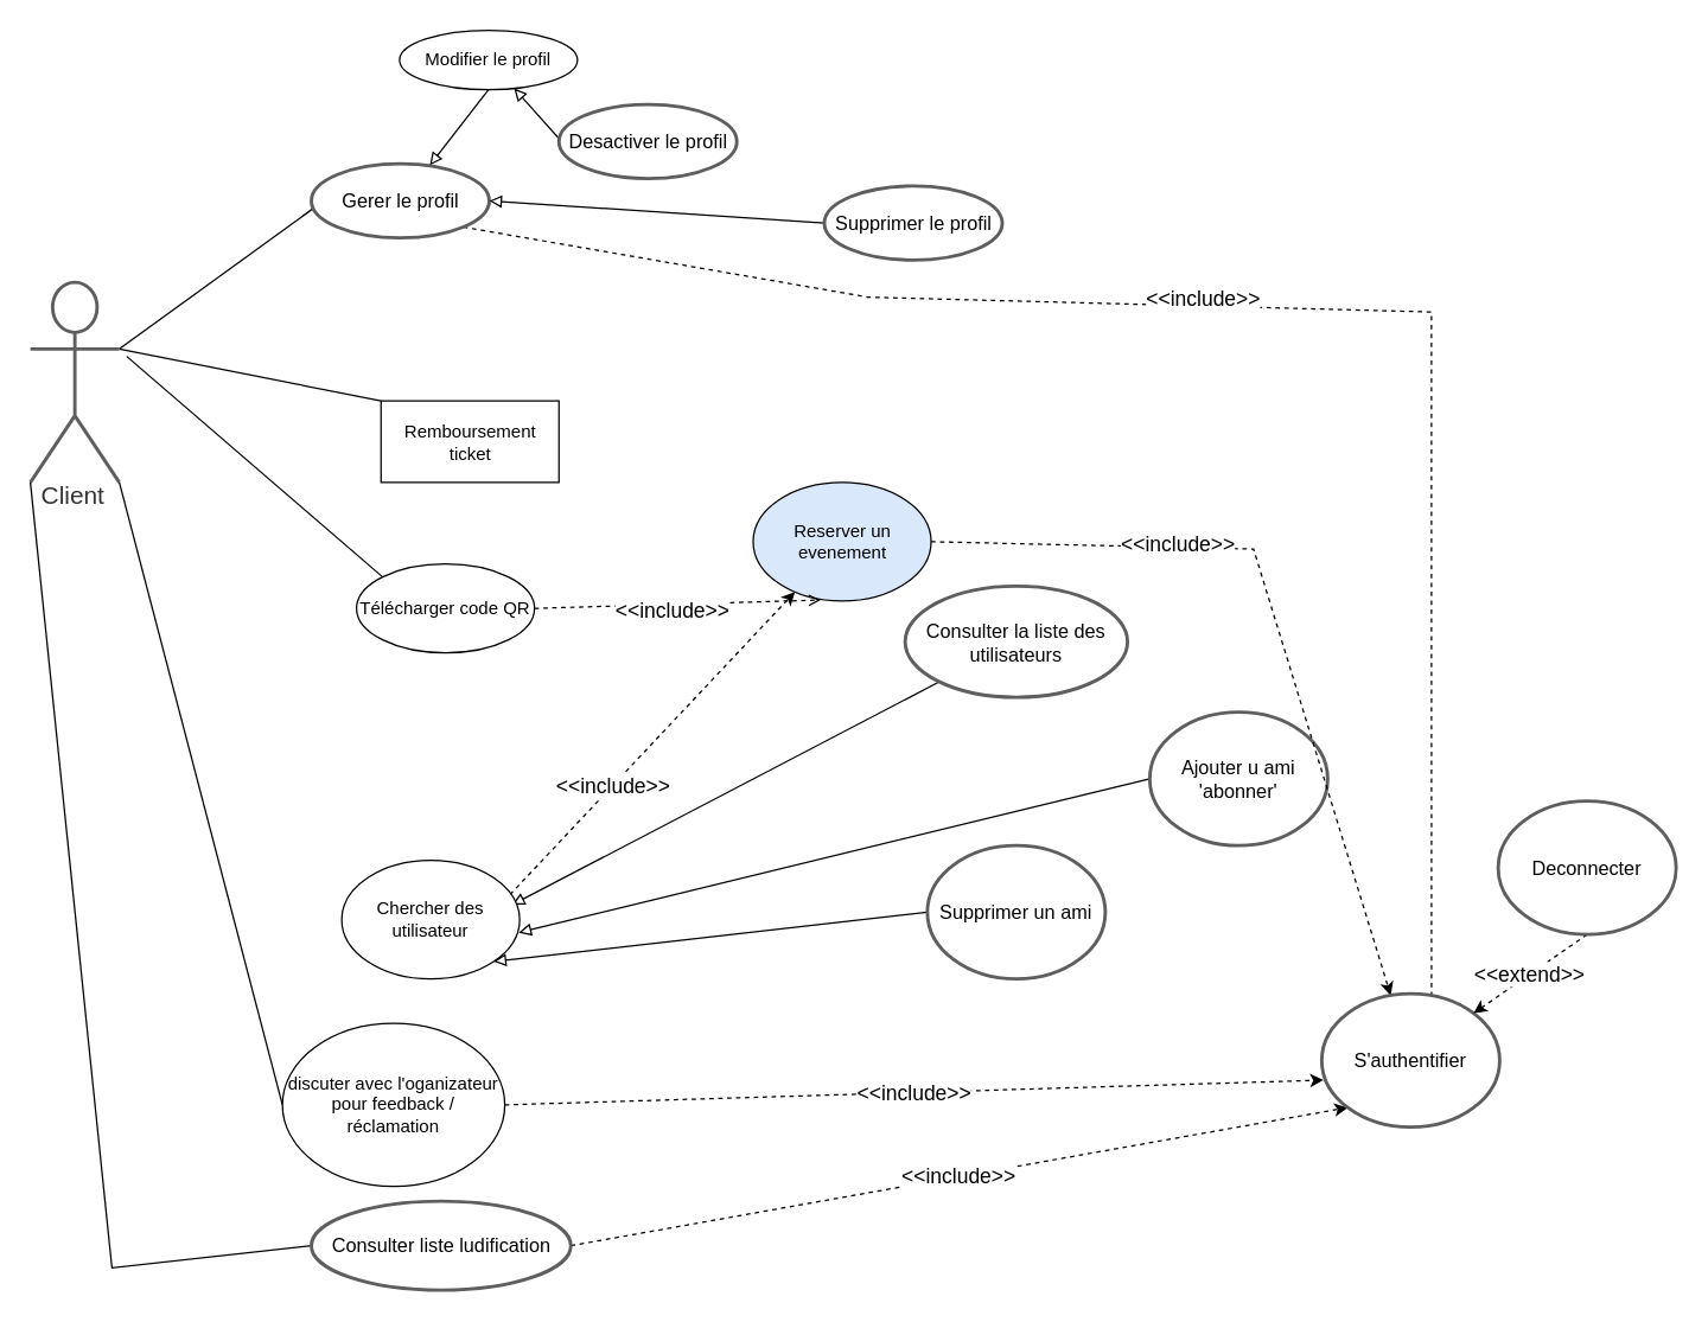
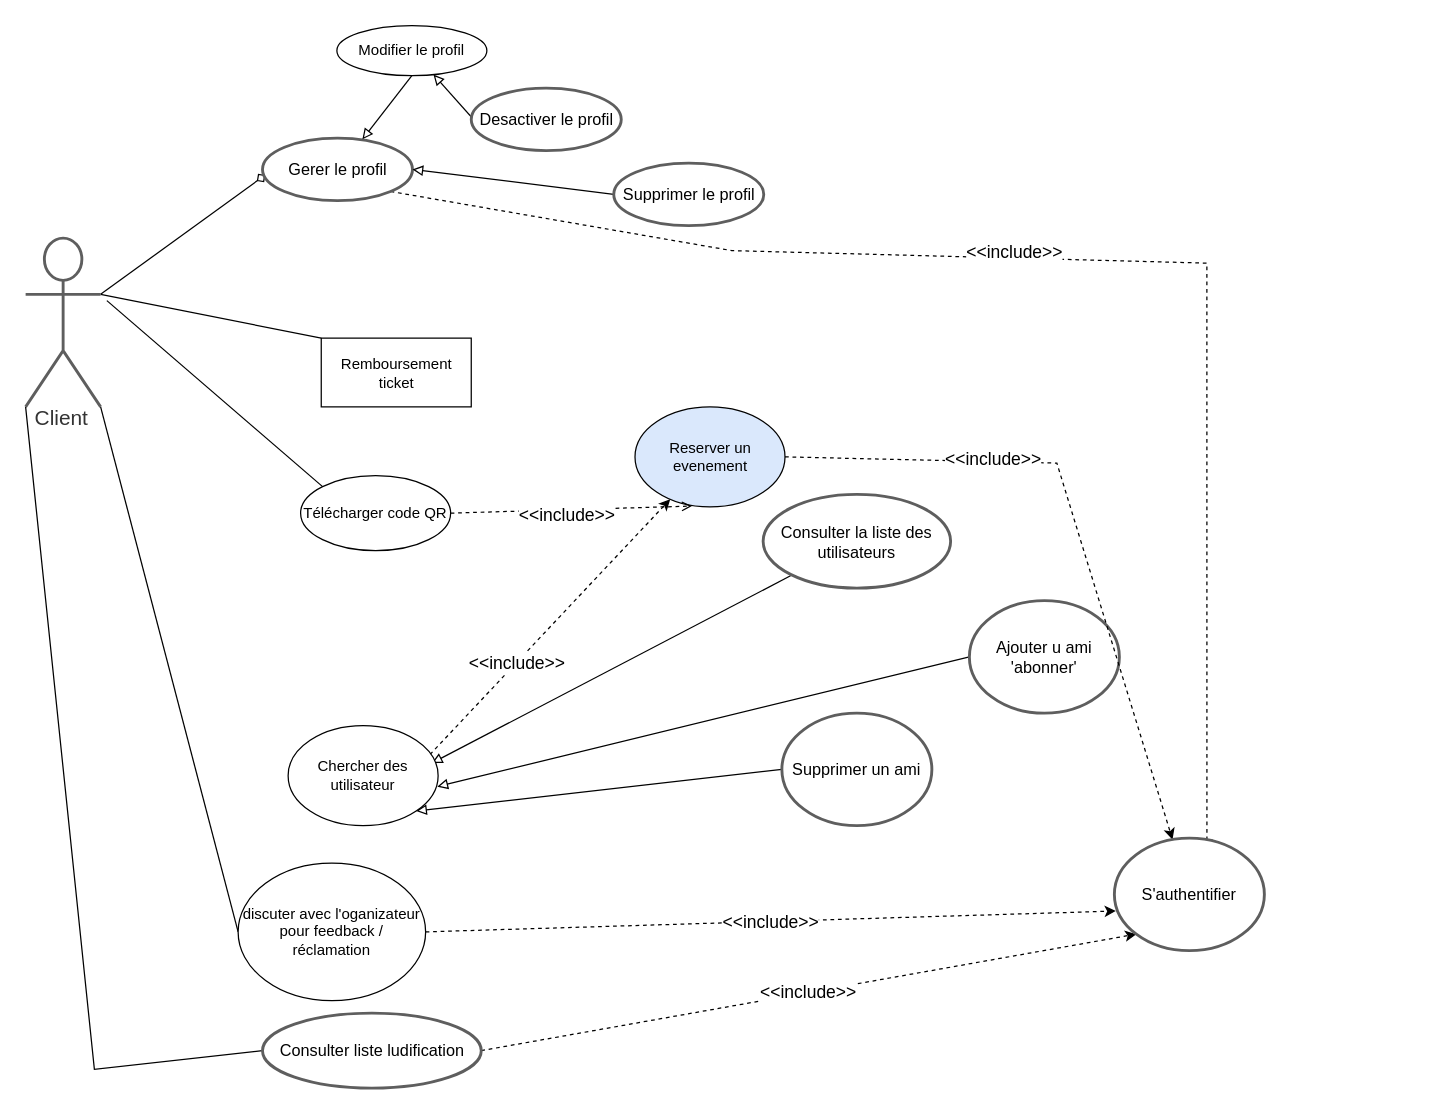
  <mxCell id="0" />
  <mxCell id="1" parent="0" />
- <mxCell id="2" style="edgeStyle=none;rounded=0;orthogonalLoop=1;jettySize=auto;html=1;exitX=1;exitY=0.333;exitDx=0;exitDy=0;exitPerimeter=0;entryX=0.019;entryY=0.588;entryDx=0;entryDy=0;entryPerimeter=0;fontSize=18;endArrow=none;endFill=0;" edge="1" parent="1" source="5" target="8"><mxGeometry relative="1" as="geometry" /></mxCell>
+ <mxCell id="2" style="edgeStyle=none;rounded=0;orthogonalLoop=1;jettySize=auto;html=1;exitX=1;exitY=0.333;exitDx=0;exitDy=0;exitPerimeter=0;entryX=0.019;entryY=0.588;entryDx=0;entryDy=0;entryPerimeter=0;fontSize=18;endArrow=diamond;endFill=0;" edge="1" parent="1" source="5" target="8"><mxGeometry relative="1" as="geometry" /></mxCell>
  <mxCell id="3" style="edgeStyle=none;rounded=0;orthogonalLoop=1;jettySize=auto;html=1;exitX=1;exitY=0.333;exitDx=0;exitDy=0;exitPerimeter=0;entryX=0;entryY=0;entryDx=0;entryDy=0;fontSize=18;endArrow=none;endFill=0;" edge="1" parent="1" source="5" target="25"><mxGeometry relative="1" as="geometry" /></mxCell>
  <mxCell id="4" style="edgeStyle=none;rounded=0;orthogonalLoop=1;jettySize=auto;html=1;exitX=1;exitY=1;exitDx=0;exitDy=0;exitPerimeter=0;entryX=0;entryY=0.5;entryDx=0;entryDy=0;fontSize=14;endArrow=none;endFill=0;" edge="1" parent="1" source="5" target="32"><mxGeometry relative="1" as="geometry" /></mxCell>
  <mxCell id="5" value="Client" style="html=1;overflow=block;blockSpacing=1;shape=umlActor;labelPosition=center;verticalLabelPosition=bottom;verticalAlign=top;whiteSpace=nowrap;fontSize=16.7;fontColor=#333333;align=center;spacing=0;strokeColor=#5e5e5e;strokeOpacity=100;rounded=1;absoluteArcSize=1;arcSize=9;strokeWidth=2.3;lucidId=Zoit8c.qYpQ7;" vertex="1" parent="1"><mxGeometry x="20" y="190" width="60" height="135" as="geometry" /></mxCell>
  <mxCell id="6" style="edgeStyle=none;rounded=0;orthogonalLoop=1;jettySize=auto;html=1;exitX=1;exitY=1;exitDx=0;exitDy=0;entryX=0.617;entryY=0.111;entryDx=0;entryDy=0;entryPerimeter=0;dashed=1;fontSize=14;endArrow=classic;endFill=1;" edge="1" parent="1" source="8" target="33"><mxGeometry relative="1" as="geometry"><Array as="points"><mxPoint x="585" y="200" /><mxPoint x="965" y="210" /></Array></mxGeometry></mxCell>
  <mxCell id="7" value="&amp;lt;&amp;lt;include&amp;gt;&amp;gt;" style="edgeLabel;html=1;align=center;verticalAlign=middle;resizable=0;points=[];fontSize=14;" vertex="1" connectable="0" parent="6"><mxGeometry x="-0.107" y="5" relative="1" as="geometry"><mxPoint as="offset" /></mxGeometry></mxCell>
  <mxCell id="8" value="Gerer le profil" style="html=1;overflow=block;blockSpacing=1;whiteSpace=wrap;ellipse;fontSize=13;spacing=3.8;strokeColor=#5e5e5e;strokeOpacity=100;rounded=1;absoluteArcSize=1;arcSize=9;strokeWidth=2.3;lucidId=3sitsereLQRn;" vertex="1" parent="1"><mxGeometry x="209.5" y="110" width="120" height="50" as="geometry" /></mxCell>
  <mxCell id="9" style="edgeStyle=none;rounded=0;orthogonalLoop=1;jettySize=auto;html=1;exitX=0;exitY=1;exitDx=0;exitDy=0;fontSize=18;endArrow=block;endFill=0;" edge="1" parent="1" source="10" target="21"><mxGeometry relative="1" as="geometry" /></mxCell>
  <mxCell id="10" value="Desactiver le profil" style="html=1;overflow=block;blockSpacing=1;whiteSpace=wrap;ellipse;fontSize=13;spacing=3.8;strokeColor=#5e5e5e;strokeOpacity=100;rounded=1;absoluteArcSize=1;arcSize=9;strokeWidth=2.3;lucidId=jtitNFk_JNwB;" vertex="1" parent="1"><mxGeometry x="376.5" y="70" width="120" height="50" as="geometry" /></mxCell>
  <mxCell id="11" style="edgeStyle=none;rounded=0;orthogonalLoop=1;jettySize=auto;html=1;exitX=0;exitY=0.5;exitDx=0;exitDy=0;entryX=0;entryY=1;entryDx=0;entryDy=0;entryPerimeter=0;fontSize=14;endArrow=none;endFill=0;" edge="1" parent="1" source="13" target="5"><mxGeometry relative="1" as="geometry"><Array as="points"><mxPoint x="75" y="855" /></Array></mxGeometry></mxCell>
  <mxCell id="12" value="&amp;lt;&amp;lt;include&amp;gt;&amp;gt;" style="edgeStyle=none;rounded=0;orthogonalLoop=1;jettySize=auto;html=1;exitX=1;exitY=0.5;exitDx=0;exitDy=0;entryX=0;entryY=1;entryDx=0;entryDy=0;fontSize=14;endArrow=classic;endFill=1;dashed=1;" edge="1" parent="1" source="13" target="33"><mxGeometry relative="1" as="geometry" /></mxCell>
  <mxCell id="13" value="Consulter liste ludification" style="html=1;overflow=block;blockSpacing=1;whiteSpace=wrap;ellipse;fontSize=13;spacing=3.8;strokeColor=#5e5e5e;strokeOpacity=100;rounded=1;absoluteArcSize=1;arcSize=9;strokeWidth=2.3;lucidId=AtitZLWRrcX2;" vertex="1" parent="1"><mxGeometry x="209.5" y="810" width="175" height="60" as="geometry" /></mxCell>
  <mxCell id="14" style="edgeStyle=none;rounded=0;orthogonalLoop=1;jettySize=auto;html=1;exitX=0;exitY=0.5;exitDx=0;exitDy=0;entryX=0.995;entryY=0.61;entryDx=0;entryDy=0;fontSize=18;endArrow=block;endFill=0;entryPerimeter=0;" edge="1" parent="1" source="15" target="30"><mxGeometry relative="1" as="geometry"><mxPoint x="517.565" y="726.715" as="targetPoint" /></mxGeometry></mxCell>
  <mxCell id="15" value="Ajouter u ami 'abonner'" style="html=1;overflow=block;blockSpacing=1;whiteSpace=wrap;ellipse;fontSize=13;spacing=3.8;strokeColor=#5e5e5e;strokeOpacity=100;rounded=1;absoluteArcSize=1;arcSize=9;strokeWidth=2.3;lucidId=yuiteOMJiaQA;" vertex="1" parent="1"><mxGeometry x="775" y="480" width="120" height="90" as="geometry" /></mxCell>
  <mxCell id="16" style="edgeStyle=none;rounded=0;orthogonalLoop=1;jettySize=auto;html=1;exitX=0;exitY=0.5;exitDx=0;exitDy=0;entryX=1;entryY=1;entryDx=0;entryDy=0;fontSize=18;endArrow=block;endFill=0;" edge="1" parent="1" source="17" target="30"><mxGeometry relative="1" as="geometry"><mxPoint x="503.08" y="735.23" as="targetPoint" /></mxGeometry></mxCell>
  <mxCell id="17" value="Supprimer un ami" style="html=1;overflow=block;blockSpacing=1;whiteSpace=wrap;ellipse;fontSize=13;spacing=3.8;strokeColor=#5e5e5e;strokeOpacity=100;rounded=1;absoluteArcSize=1;arcSize=9;strokeWidth=2.3;lucidId=Juitxt.MBrJM;" vertex="1" parent="1"><mxGeometry x="625" y="570" width="120" height="90" as="geometry" /></mxCell>
  <mxCell id="18" value="" style="edgeStyle=none;rounded=0;orthogonalLoop=1;jettySize=auto;html=1;fontSize=18;endArrow=block;endFill=0;entryX=0.958;entryY=0.375;entryDx=0;entryDy=0;entryPerimeter=0;" edge="1" parent="1" source="19" target="30"><mxGeometry relative="1" as="geometry"><mxPoint x="533.849" y="686.229" as="targetPoint" /></mxGeometry></mxCell>
  <mxCell id="19" value="Consulter la liste des utilisateurs" style="html=1;overflow=block;blockSpacing=1;whiteSpace=wrap;ellipse;fontSize=13;spacing=3.8;strokeColor=#5e5e5e;strokeOpacity=100;rounded=1;absoluteArcSize=1;arcSize=9;strokeWidth=2.3;lucidId=SuitE4AoL12q;" vertex="1" parent="1"><mxGeometry x="610" y="395" width="150" height="75" as="geometry" /></mxCell>
  <mxCell id="20" style="edgeStyle=none;rounded=0;orthogonalLoop=1;jettySize=auto;html=1;exitX=0.5;exitY=1;exitDx=0;exitDy=0;entryX=0.666;entryY=0.019;entryDx=0;entryDy=0;entryPerimeter=0;fontSize=18;endArrow=block;endFill=0;" edge="1" parent="1" source="21" target="8"><mxGeometry relative="1" as="geometry" /></mxCell>
  <mxCell id="21" value="Modifier le profil" style="ellipse;whiteSpace=wrap;html=1;" vertex="1" parent="1"><mxGeometry x="269" y="20" width="120" height="40" as="geometry" /></mxCell>
  <mxCell id="22" style="edgeStyle=none;rounded=0;orthogonalLoop=1;jettySize=auto;html=1;exitX=1;exitY=0.5;exitDx=0;exitDy=0;dashed=1;fontSize=14;endArrow=classic;endFill=1;" edge="1" parent="1" source="24" target="33"><mxGeometry relative="1" as="geometry"><Array as="points"><mxPoint x="845" y="370" /></Array></mxGeometry></mxCell>
  <mxCell id="23" value="&amp;lt;&amp;lt;include&amp;gt;&amp;gt;" style="edgeLabel;html=1;align=center;verticalAlign=middle;resizable=0;points=[];fontSize=14;" vertex="1" connectable="0" parent="22"><mxGeometry x="-0.379" y="2" relative="1" as="geometry"><mxPoint x="1" as="offset" /></mxGeometry></mxCell>
  <mxCell id="24" value="Reserver un evenement" style="ellipse;whiteSpace=wrap;html=1;fillColor=#dae8fc;" vertex="1" parent="1"><mxGeometry x="507.5" y="325" width="120" height="80" as="geometry" /></mxCell>
  <mxCell id="25" value="Remboursement ticket" style="whiteSpace=wrap;html=1;rounded=0;" vertex="1" parent="1"><mxGeometry x="256.5" y="270" width="120" height="55" as="geometry" /></mxCell>
  <mxCell id="26" value="&lt;font style=&quot;font-size: 14px;&quot;&gt;&amp;lt;&amp;lt;include&amp;gt;&amp;gt;&lt;br&gt;&lt;/font&gt;" style="edgeStyle=none;rounded=0;orthogonalLoop=1;jettySize=auto;html=1;exitX=1;exitY=0.5;exitDx=0;exitDy=0;entryX=0.38;entryY=0.992;entryDx=0;entryDy=0;entryPerimeter=0;dashed=1;fontSize=18;endArrow=open;endFill=0;" edge="1" parent="1" source="28" target="24"><mxGeometry x="-0.037" y="-4" relative="1" as="geometry"><mxPoint as="offset" /></mxGeometry></mxCell>
  <mxCell id="27" style="edgeStyle=none;rounded=0;orthogonalLoop=1;jettySize=auto;html=1;exitX=0;exitY=0;exitDx=0;exitDy=0;fontSize=14;endArrow=none;endFill=0;" edge="1" parent="1" source="28"><mxGeometry relative="1" as="geometry"><mxPoint x="85" y="240" as="targetPoint" /></mxGeometry></mxCell>
  <mxCell id="28" value="Télécharger code QR" style="ellipse;whiteSpace=wrap;html=1;" vertex="1" parent="1"><mxGeometry x="240" y="380" width="120" height="60" as="geometry" /></mxCell>
  <mxCell id="29" value="&amp;lt;&amp;lt;include&amp;gt;&amp;gt;" style="edgeStyle=none;rounded=0;orthogonalLoop=1;jettySize=auto;html=1;exitX=0.5;exitY=1;exitDx=0;exitDy=0;dashed=1;fontSize=14;endArrow=classic;endFill=1;" edge="1" parent="1" source="30" target="24"><mxGeometry relative="1" as="geometry" /></mxCell>
  <mxCell id="30" value="Chercher des utilisateur" style="ellipse;whiteSpace=wrap;html=1;" vertex="1" parent="1"><mxGeometry x="230" y="580" width="120" height="80" as="geometry" /></mxCell>
  <mxCell id="31" value="&amp;lt;&amp;lt;include&amp;gt;&amp;gt;" style="edgeStyle=none;rounded=0;orthogonalLoop=1;jettySize=auto;html=1;exitX=1;exitY=0.5;exitDx=0;exitDy=0;dashed=1;fontSize=14;endArrow=classic;endFill=1;entryX=0.01;entryY=0.648;entryDx=0;entryDy=0;entryPerimeter=0;" edge="1" parent="1" source="32" target="33"><mxGeometry relative="1" as="geometry"><mxPoint x="855" y="745.235" as="targetPoint" /></mxGeometry></mxCell>
  <mxCell id="32" value="discuter avec l'oganizateur pour feedback / réclamation" style="ellipse;whiteSpace=wrap;html=1;" vertex="1" parent="1"><mxGeometry x="190" y="690" width="150" height="110" as="geometry" /></mxCell>
  <mxCell id="33" value="S'authentifier" style="html=1;overflow=block;blockSpacing=1;whiteSpace=wrap;ellipse;fontSize=13;spacing=3.8;strokeColor=#5e5e5e;strokeOpacity=100;rounded=1;absoluteArcSize=1;arcSize=9;strokeWidth=2.3;lucidId=XvitAHHM73nt;" vertex="1" parent="1"><mxGeometry x="891" y="670" width="120" height="90" as="geometry" /></mxCell>
- <mxCell id="34" value="&amp;lt;&amp;lt;extend&amp;gt;&amp;gt;" style="edgeStyle=none;rounded=0;orthogonalLoop=1;jettySize=auto;html=1;exitX=0.5;exitY=1;exitDx=0;exitDy=0;entryX=1;entryY=0;entryDx=0;entryDy=0;fontSize=14;endArrow=classic;endFill=1;dashed=1;" edge="1" parent="1" source="35" target="33"><mxGeometry relative="1" as="geometry" /></mxCell>
- <mxCell id="35" value="Deconnecter" style="html=1;overflow=block;blockSpacing=1;whiteSpace=wrap;ellipse;fontSize=13;spacing=3.8;strokeColor=#5e5e5e;strokeOpacity=100;rounded=1;absoluteArcSize=1;arcSize=9;strokeWidth=2.3;lucidId=XvitmW9DInrr;" vertex="1" parent="1"><mxGeometry x="1010" y="540" width="120" height="90" as="geometry" /></mxCell>
  <mxCell id="36" style="edgeStyle=none;rounded=0;orthogonalLoop=1;jettySize=auto;html=1;exitX=0;exitY=0.5;exitDx=0;exitDy=0;entryX=1;entryY=0.5;entryDx=0;entryDy=0;fontSize=18;endArrow=block;endFill=0;" edge="1" parent="1" source="37" target="8"><mxGeometry relative="1" as="geometry" /></mxCell>
- <mxCell id="37" value="Supprimer le profil" style="html=1;overflow=block;blockSpacing=1;whiteSpace=wrap;ellipse;fontSize=13;spacing=3.8;strokeColor=#5e5e5e;strokeOpacity=100;rounded=1;absoluteArcSize=1;arcSize=9;strokeWidth=2.3;lucidId=jtitNFk_JNwB;" vertex="1" parent="1"><mxGeometry x="555.5" y="125" width="120" height="50" as="geometry" /></mxCell>
+ <mxCell id="37" value="Supprimer le profil" style="html=1;overflow=block;blockSpacing=1;whiteSpace=wrap;ellipse;fontSize=13;spacing=3.8;strokeColor=#5e5e5e;strokeOpacity=100;rounded=1;absoluteArcSize=1;arcSize=9;strokeWidth=2.3;lucidId=jtitNFk_JNwB;" vertex="1" parent="1"><mxGeometry x="490.5" y="130" width="120" height="50" as="geometry" /></mxCell>
